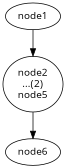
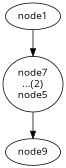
  digraph {
    fontname="Open Sans"
    node [fontname="Open Sans"]
    edge [fontname="Open Sans"]
-   n1 [label="node2\n...(2)\nnode5"]
+   n1 [label="node7\n...(2)\nnode5"]
    node1
-   node6
+   node6 [label=node9]
    n1 -> node6
    node1 -> n1
  }
